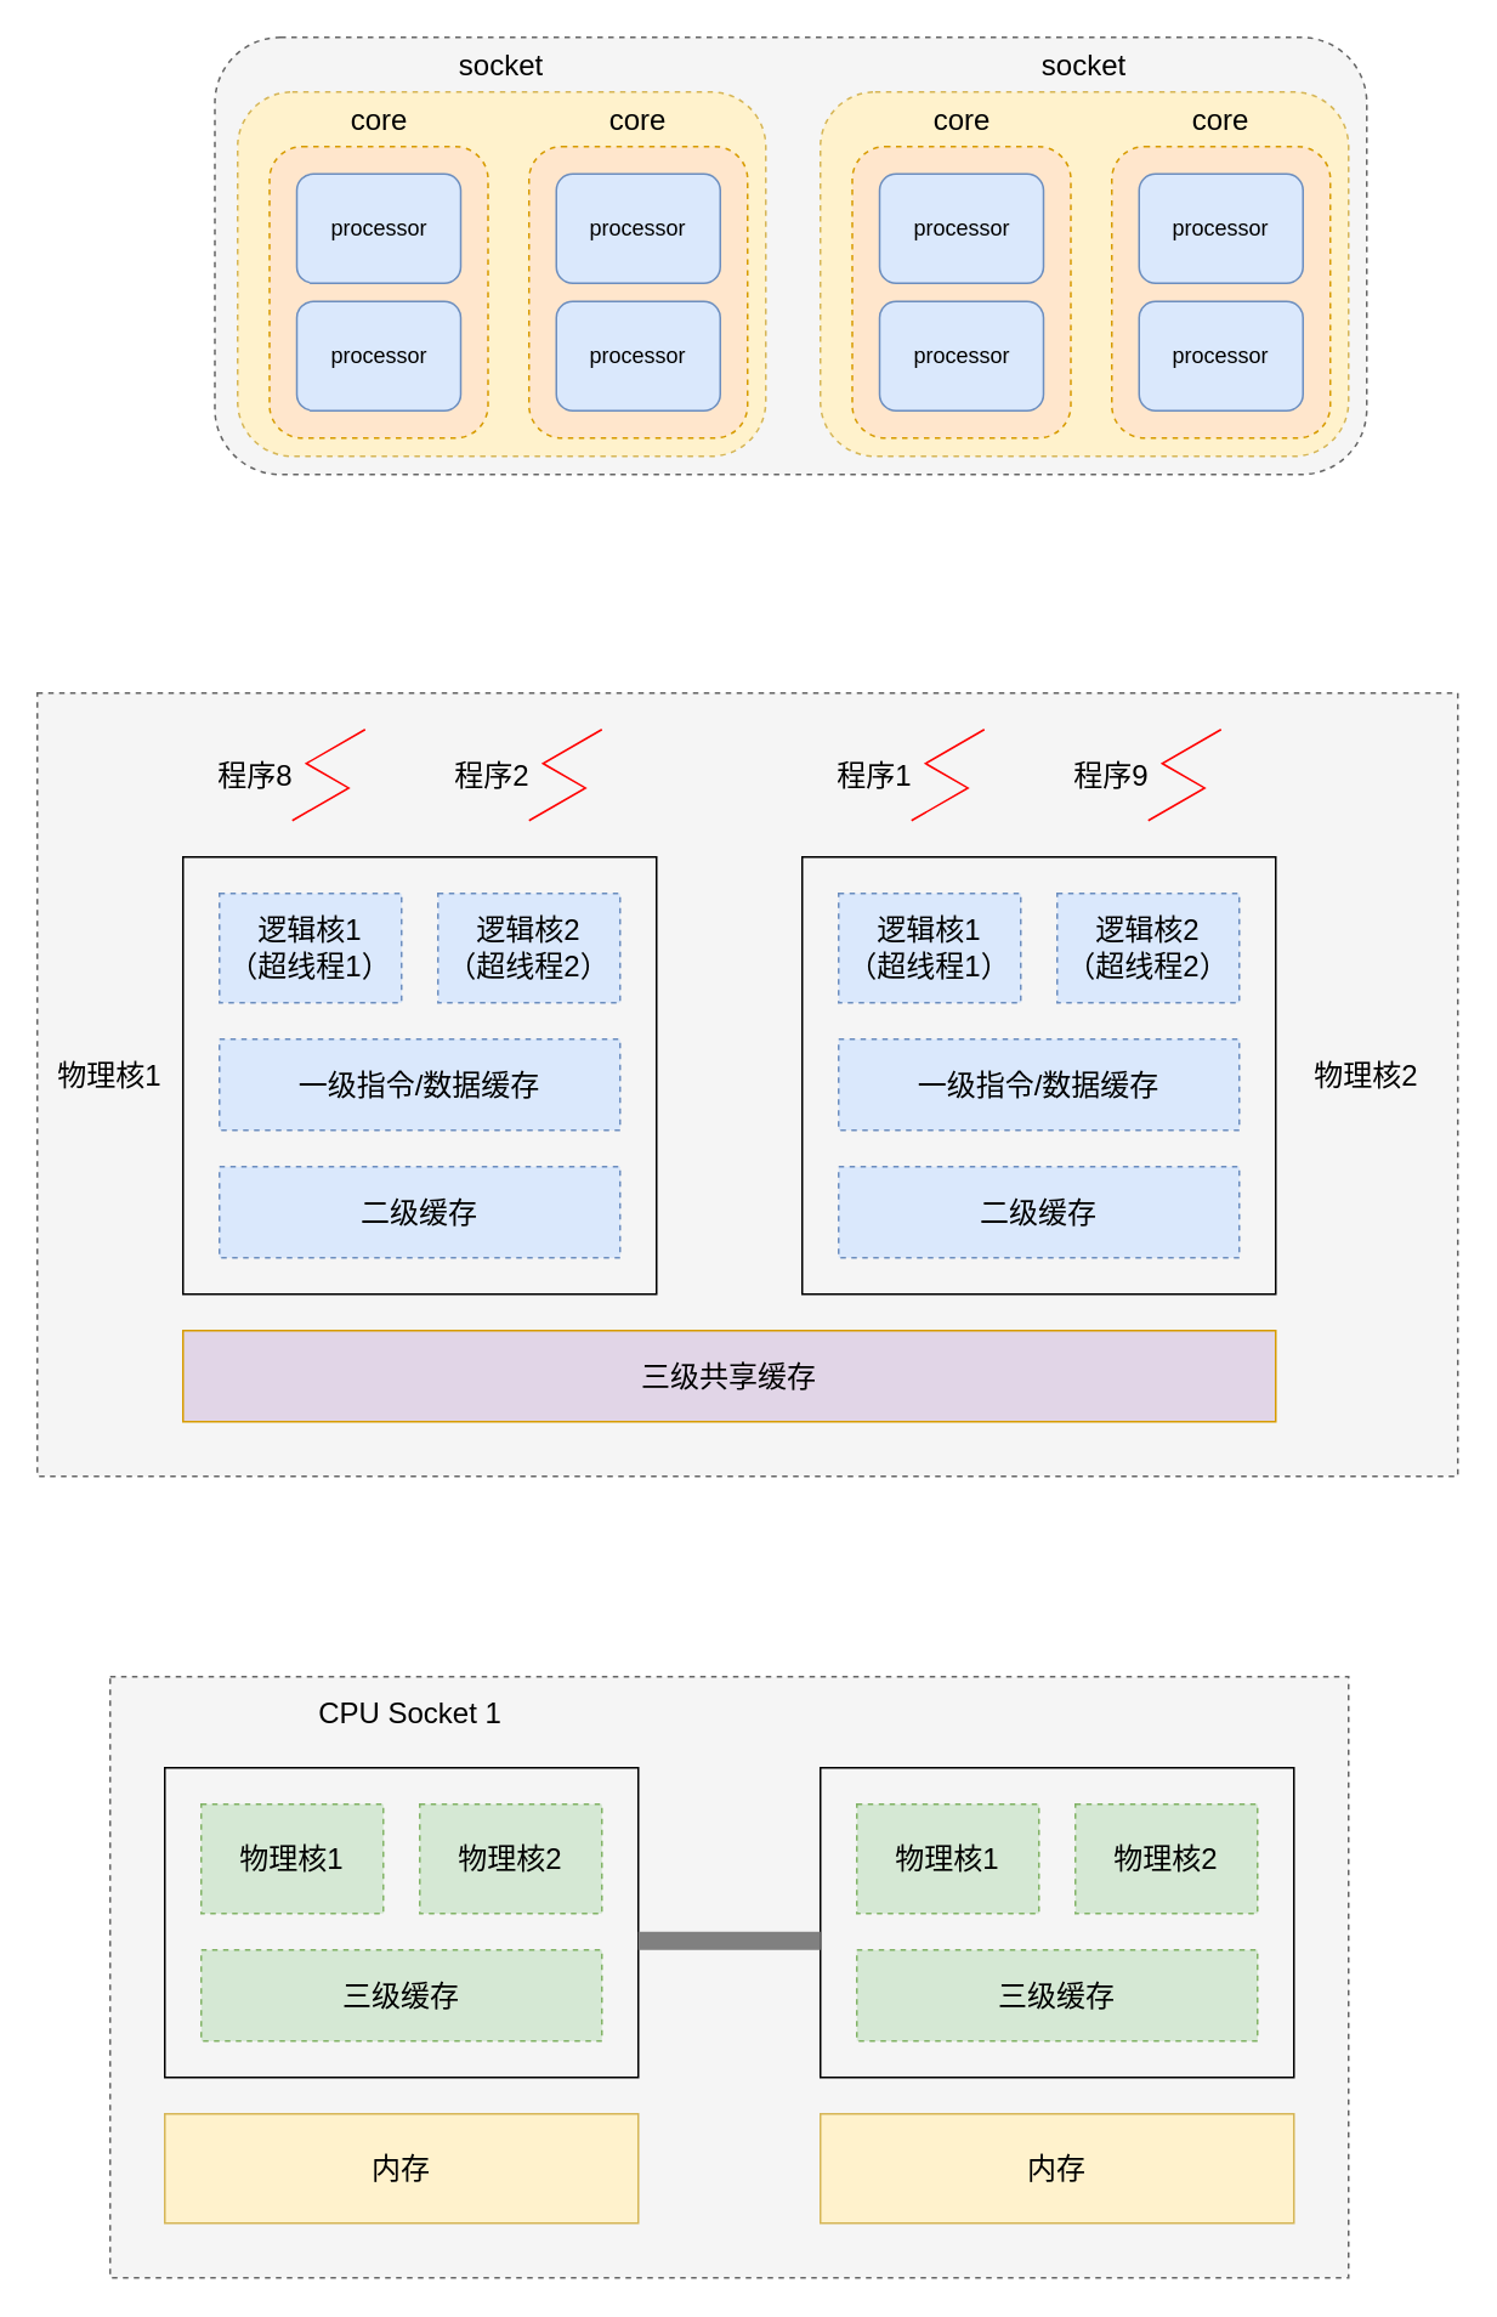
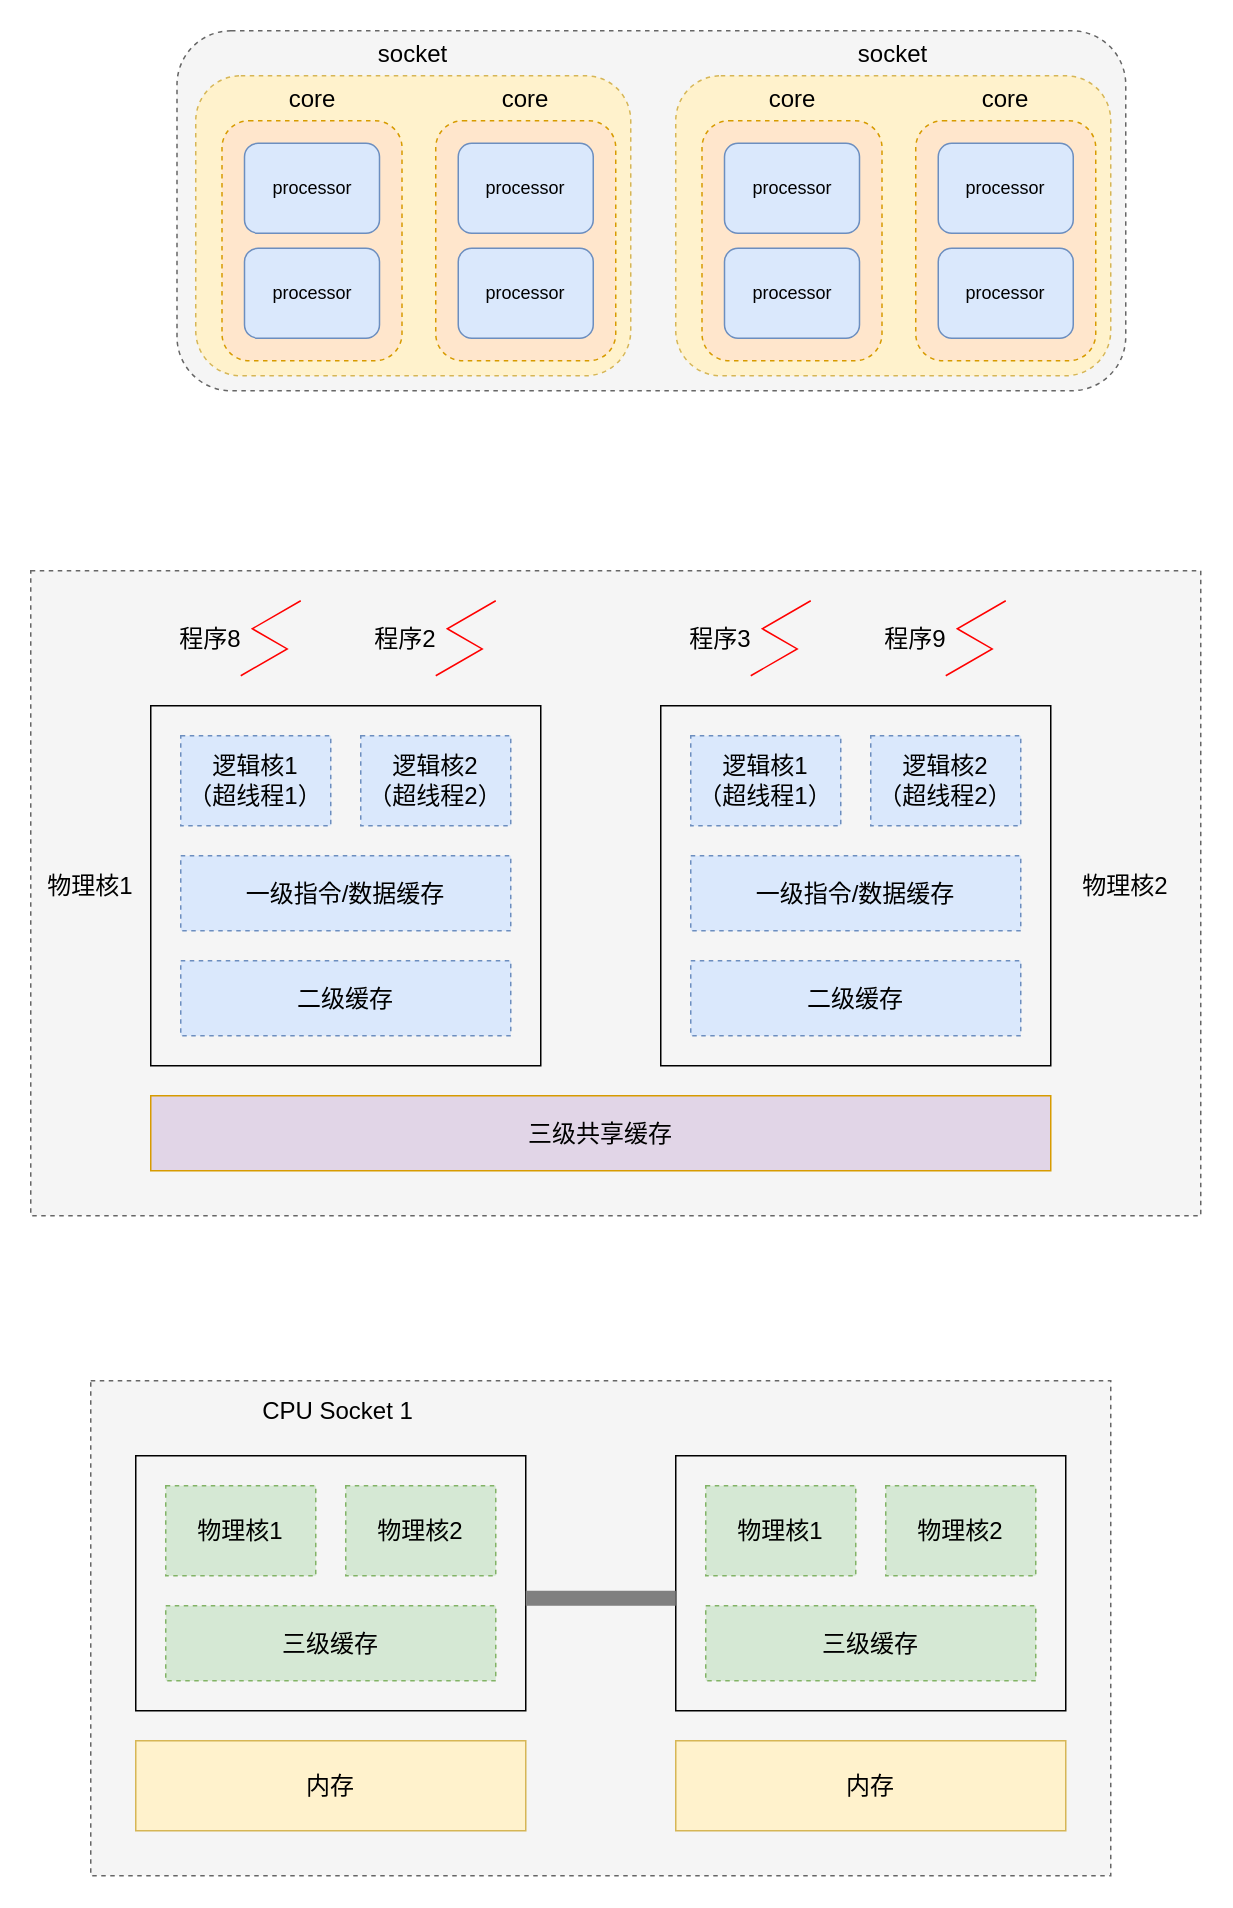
  <mxCell id="0" />
  <mxCell id="1" parent="0" />
  <mxCell id="2" value="" style="rounded=0;whiteSpace=wrap;html=1;fontSize=16;fillColor=#f5f5f5;dashed=1;fontColor=#333333;strokeColor=#666666;" vertex="1" parent="1"><mxGeometry x="20" y="380" width="780" height="430" as="geometry" /></mxCell>
  <mxCell id="3" value="" style="rounded=0;whiteSpace=wrap;html=1;fontSize=16;fillColor=none;" vertex="1" parent="1"><mxGeometry x="100" y="470" width="260" height="240" as="geometry" /></mxCell>
  <mxCell id="4" value="" style="rounded=1;whiteSpace=wrap;html=1;dashed=1;fontSize=16;fillColor=#f5f5f5;fontColor=#333333;strokeColor=#666666;" vertex="1" parent="1"><mxGeometry x="117.5" y="20" width="632.5" height="240" as="geometry" /></mxCell>
  <mxCell id="5" value="" style="rounded=1;whiteSpace=wrap;html=1;dashed=1;fillColor=#fff2cc;strokeColor=#d6b656;" vertex="1" parent="1"><mxGeometry x="130" y="50" width="290" height="200" as="geometry" /></mxCell>
  <mxCell id="6" value="" style="rounded=1;whiteSpace=wrap;html=1;fillColor=#ffe6cc;dashed=1;strokeColor=#d79b00;" vertex="1" parent="1"><mxGeometry x="147.5" y="80" width="120" height="160" as="geometry" /></mxCell>
  <mxCell id="7" value="processor" style="rounded=1;whiteSpace=wrap;html=1;fillColor=#dae8fc;strokeColor=#6c8ebf;" vertex="1" parent="1"><mxGeometry x="162.5" y="95" width="90" height="60" as="geometry" /></mxCell>
  <mxCell id="8" value="processor" style="rounded=1;whiteSpace=wrap;html=1;fillColor=#dae8fc;strokeColor=#6c8ebf;" vertex="1" parent="1"><mxGeometry x="162.5" y="165" width="90" height="60" as="geometry" /></mxCell>
  <mxCell id="9" value="" style="rounded=1;whiteSpace=wrap;html=1;fillColor=#ffe6cc;dashed=1;strokeColor=#d79b00;" vertex="1" parent="1"><mxGeometry x="290" y="80" width="120" height="160" as="geometry" /></mxCell>
  <mxCell id="10" value="processor" style="rounded=1;whiteSpace=wrap;html=1;fillColor=#dae8fc;strokeColor=#6c8ebf;" vertex="1" parent="1"><mxGeometry x="305" y="95" width="90" height="60" as="geometry" /></mxCell>
  <mxCell id="11" value="processor" style="rounded=1;whiteSpace=wrap;html=1;fillColor=#dae8fc;strokeColor=#6c8ebf;" vertex="1" parent="1"><mxGeometry x="305" y="165" width="90" height="60" as="geometry" /></mxCell>
  <mxCell id="12" value="core" style="text;html=1;strokeColor=none;fillColor=none;align=center;verticalAlign=middle;whiteSpace=wrap;rounded=0;dashed=1;fontSize=16;" vertex="1" parent="1"><mxGeometry x="177.5" y="50" width="60" height="30" as="geometry" /></mxCell>
  <mxCell id="13" value="core" style="text;html=1;strokeColor=none;fillColor=none;align=center;verticalAlign=middle;whiteSpace=wrap;rounded=0;dashed=1;fontSize=16;" vertex="1" parent="1"><mxGeometry x="320" y="50" width="60" height="30" as="geometry" /></mxCell>
  <mxCell id="14" value="socket" style="text;html=1;strokeColor=none;fillColor=none;align=center;verticalAlign=middle;whiteSpace=wrap;rounded=0;dashed=1;fontSize=16;" vertex="1" parent="1"><mxGeometry x="245" y="20" width="60" height="30" as="geometry" /></mxCell>
  <mxCell id="15" value="" style="rounded=1;whiteSpace=wrap;html=1;dashed=1;fillColor=#fff2cc;strokeColor=#d6b656;" vertex="1" parent="1"><mxGeometry x="450" y="50" width="290" height="200" as="geometry" /></mxCell>
  <mxCell id="16" value="" style="rounded=1;whiteSpace=wrap;html=1;fillColor=#ffe6cc;dashed=1;strokeColor=#d79b00;" vertex="1" parent="1"><mxGeometry x="467.5" y="80" width="120" height="160" as="geometry" /></mxCell>
  <mxCell id="17" value="processor" style="rounded=1;whiteSpace=wrap;html=1;fillColor=#dae8fc;strokeColor=#6c8ebf;" vertex="1" parent="1"><mxGeometry x="482.5" y="95" width="90" height="60" as="geometry" /></mxCell>
  <mxCell id="18" value="processor" style="rounded=1;whiteSpace=wrap;html=1;fillColor=#dae8fc;strokeColor=#6c8ebf;" vertex="1" parent="1"><mxGeometry x="482.5" y="165" width="90" height="60" as="geometry" /></mxCell>
  <mxCell id="19" value="" style="rounded=1;whiteSpace=wrap;html=1;fillColor=#ffe6cc;dashed=1;strokeColor=#d79b00;" vertex="1" parent="1"><mxGeometry x="610" y="80" width="120" height="160" as="geometry" /></mxCell>
  <mxCell id="20" value="processor" style="rounded=1;whiteSpace=wrap;html=1;fillColor=#dae8fc;strokeColor=#6c8ebf;" vertex="1" parent="1"><mxGeometry x="625" y="95" width="90" height="60" as="geometry" /></mxCell>
  <mxCell id="21" value="processor" style="rounded=1;whiteSpace=wrap;html=1;fillColor=#dae8fc;strokeColor=#6c8ebf;" vertex="1" parent="1"><mxGeometry x="625" y="165" width="90" height="60" as="geometry" /></mxCell>
  <mxCell id="22" value="core" style="text;html=1;strokeColor=none;fillColor=none;align=center;verticalAlign=middle;whiteSpace=wrap;rounded=0;dashed=1;fontSize=16;" vertex="1" parent="1"><mxGeometry x="497.5" y="50" width="60" height="30" as="geometry" /></mxCell>
  <mxCell id="23" value="core" style="text;html=1;strokeColor=none;fillColor=none;align=center;verticalAlign=middle;whiteSpace=wrap;rounded=0;dashed=1;fontSize=16;" vertex="1" parent="1"><mxGeometry x="640" y="50" width="60" height="30" as="geometry" /></mxCell>
  <mxCell id="24" value="socket" style="text;html=1;strokeColor=none;fillColor=none;align=center;verticalAlign=middle;whiteSpace=wrap;rounded=0;dashed=1;fontSize=16;" vertex="1" parent="1"><mxGeometry x="565" y="20" width="60" height="30" as="geometry" /></mxCell>
  <mxCell id="25" value="逻辑核1&lt;br&gt;（超线程1）" style="rounded=0;whiteSpace=wrap;html=1;dashed=1;fontSize=16;fillColor=#dae8fc;strokeColor=#6c8ebf;" vertex="1" parent="1"><mxGeometry x="120" y="490" width="100" height="60" as="geometry" /></mxCell>
  <mxCell id="26" value="逻辑核2&lt;br&gt;（超线程2）" style="rounded=0;whiteSpace=wrap;html=1;dashed=1;fontSize=16;fillColor=#dae8fc;strokeColor=#6c8ebf;" vertex="1" parent="1"><mxGeometry x="240" y="490" width="100" height="60" as="geometry" /></mxCell>
  <mxCell id="27" value="一级指令/数据缓存" style="rounded=0;whiteSpace=wrap;html=1;dashed=1;fontSize=16;fillColor=#dae8fc;strokeColor=#6c8ebf;" vertex="1" parent="1"><mxGeometry x="120" y="570" width="220" height="50" as="geometry" /></mxCell>
  <mxCell id="28" value="二级缓存" style="rounded=0;whiteSpace=wrap;html=1;dashed=1;fontSize=16;fillColor=#dae8fc;strokeColor=#6c8ebf;" vertex="1" parent="1"><mxGeometry x="120" y="640" width="220" height="50" as="geometry" /></mxCell>
  <mxCell id="29" value="物理核1" style="text;html=1;strokeColor=none;fillColor=none;align=center;verticalAlign=middle;whiteSpace=wrap;rounded=0;fontSize=16;" vertex="1" parent="1"><mxGeometry x="30" y="575" width="60" height="30" as="geometry" /></mxCell>
  <mxCell id="30" value="" style="edgeStyle=isometricEdgeStyle;endArrow=none;html=1;rounded=0;fontSize=16;strokeColor=#FF0000;" edge="1" parent="1"><mxGeometry width="50" height="100" relative="1" as="geometry"><mxPoint x="160" y="450" as="sourcePoint" /><mxPoint x="200" y="400" as="targetPoint" /><Array as="points"><mxPoint x="170" y="420" /></Array></mxGeometry></mxCell>
  <mxCell id="31" value="程序8" style="text;html=1;strokeColor=none;fillColor=none;align=center;verticalAlign=middle;whiteSpace=wrap;rounded=0;fontSize=16;" vertex="1" parent="1"><mxGeometry x="110" y="410" width="60" height="30" as="geometry" /></mxCell>
  <mxCell id="32" value="" style="edgeStyle=isometricEdgeStyle;endArrow=none;html=1;rounded=0;fontSize=16;strokeColor=#FF0000;" edge="1" parent="1"><mxGeometry width="50" height="100" relative="1" as="geometry"><mxPoint x="290" y="450" as="sourcePoint" /><mxPoint x="330" y="400" as="targetPoint" /><Array as="points"><mxPoint x="300" y="420" /></Array></mxGeometry></mxCell>
  <mxCell id="33" value="程序2" style="text;html=1;strokeColor=none;fillColor=none;align=center;verticalAlign=middle;whiteSpace=wrap;rounded=0;fontSize=16;" vertex="1" parent="1"><mxGeometry x="240" y="410" width="60" height="30" as="geometry" /></mxCell>
  <mxCell id="34" value="" style="rounded=0;whiteSpace=wrap;html=1;fontSize=16;fillColor=none;" vertex="1" parent="1"><mxGeometry x="440" y="470" width="260" height="240" as="geometry" /></mxCell>
  <mxCell id="35" value="逻辑核1&lt;br&gt;（超线程1）" style="rounded=0;whiteSpace=wrap;html=1;dashed=1;fontSize=16;fillColor=#dae8fc;strokeColor=#6c8ebf;" vertex="1" parent="1"><mxGeometry x="460" y="490" width="100" height="60" as="geometry" /></mxCell>
  <mxCell id="36" value="逻辑核2&lt;br&gt;（超线程2）" style="rounded=0;whiteSpace=wrap;html=1;dashed=1;fontSize=16;fillColor=#dae8fc;strokeColor=#6c8ebf;" vertex="1" parent="1"><mxGeometry x="580" y="490" width="100" height="60" as="geometry" /></mxCell>
  <mxCell id="37" value="一级指令/数据缓存" style="rounded=0;whiteSpace=wrap;html=1;dashed=1;fontSize=16;fillColor=#dae8fc;strokeColor=#6c8ebf;" vertex="1" parent="1"><mxGeometry x="460" y="570" width="220" height="50" as="geometry" /></mxCell>
  <mxCell id="38" value="二级缓存" style="rounded=0;whiteSpace=wrap;html=1;dashed=1;fontSize=16;fillColor=#dae8fc;strokeColor=#6c8ebf;" vertex="1" parent="1"><mxGeometry x="460" y="640" width="220" height="50" as="geometry" /></mxCell>
  <mxCell id="39" value="物理核2" style="text;html=1;strokeColor=none;fillColor=none;align=center;verticalAlign=middle;whiteSpace=wrap;rounded=0;fontSize=16;" vertex="1" parent="1"><mxGeometry x="720" y="575" width="60" height="30" as="geometry" /></mxCell>
  <mxCell id="40" value="" style="edgeStyle=isometricEdgeStyle;endArrow=none;html=1;rounded=0;fontSize=16;strokeColor=#FF0000;" edge="1" parent="1"><mxGeometry width="50" height="100" relative="1" as="geometry"><mxPoint x="500" y="450" as="sourcePoint" /><mxPoint x="540" y="400" as="targetPoint" /><Array as="points"><mxPoint x="510" y="420" /></Array></mxGeometry></mxCell>
- <mxCell id="41" value="程序1" style="text;html=1;strokeColor=none;fillColor=none;align=center;verticalAlign=middle;whiteSpace=wrap;rounded=0;fontSize=16;" vertex="1" parent="1"><mxGeometry x="450" y="410" width="60" height="30" as="geometry" /></mxCell>
+ <mxCell id="41" value="程序3" style="text;html=1;strokeColor=none;fillColor=none;align=center;verticalAlign=middle;whiteSpace=wrap;rounded=0;fontSize=16;" vertex="1" parent="1"><mxGeometry x="450" y="410" width="60" height="30" as="geometry" /></mxCell>
  <mxCell id="42" value="" style="edgeStyle=isometricEdgeStyle;endArrow=none;html=1;rounded=0;fontSize=16;strokeColor=#FF0000;" edge="1" parent="1"><mxGeometry width="50" height="100" relative="1" as="geometry"><mxPoint x="630" y="450" as="sourcePoint" /><mxPoint x="670" y="400" as="targetPoint" /><Array as="points"><mxPoint x="640" y="420" /></Array></mxGeometry></mxCell>
  <mxCell id="43" value="程序9" style="text;html=1;strokeColor=none;fillColor=none;align=center;verticalAlign=middle;whiteSpace=wrap;rounded=0;fontSize=16;" vertex="1" parent="1"><mxGeometry x="580" y="410" width="60" height="30" as="geometry" /></mxCell>
  <mxCell id="44" value="三级共享缓存" style="rounded=0;whiteSpace=wrap;html=1;fontSize=16;fillColor=#e1d5e7;strokeColor=#d79b00;" vertex="1" parent="1"><mxGeometry x="100" y="730" width="600" height="50" as="geometry" /></mxCell>
  <mxCell id="45" value="" style="rounded=0;whiteSpace=wrap;html=1;fontSize=16;fillColor=#f5f5f5;dashed=1;fontColor=#333333;strokeColor=#666666;" vertex="1" parent="1"><mxGeometry x="60" y="920" width="680" height="330" as="geometry" /></mxCell>
  <mxCell id="46" value="" style="rounded=0;whiteSpace=wrap;html=1;fontSize=16;fillColor=none;" vertex="1" parent="1"><mxGeometry x="90" y="970" width="260" height="170" as="geometry" /></mxCell>
  <mxCell id="47" value="物理核1" style="rounded=0;whiteSpace=wrap;html=1;dashed=1;fontSize=16;fillColor=#d5e8d4;strokeColor=#82b366;" vertex="1" parent="1"><mxGeometry x="110" y="990" width="100" height="60" as="geometry" /></mxCell>
  <mxCell id="48" value="物理核2" style="rounded=0;whiteSpace=wrap;html=1;dashed=1;fontSize=16;fillColor=#d5e8d4;strokeColor=#82b366;" vertex="1" parent="1"><mxGeometry x="230" y="990" width="100" height="60" as="geometry" /></mxCell>
  <mxCell id="49" value="三级缓存" style="rounded=0;whiteSpace=wrap;html=1;dashed=1;fontSize=16;fillColor=#d5e8d4;strokeColor=#82b366;" vertex="1" parent="1"><mxGeometry x="110" y="1070" width="220" height="50" as="geometry" /></mxCell>
  <mxCell id="50" value="CPU Socket 1" style="text;html=1;strokeColor=none;fillColor=none;align=center;verticalAlign=middle;whiteSpace=wrap;rounded=0;fontSize=16;" vertex="1" parent="1"><mxGeometry x="170" y="925" width="110" height="30" as="geometry" /></mxCell>
  <mxCell id="51" value="内存" style="rounded=0;whiteSpace=wrap;html=1;fontSize=16;fillColor=#fff2cc;strokeColor=#d6b656;" vertex="1" parent="1"><mxGeometry x="90" y="1160" width="260" height="60" as="geometry" /></mxCell>
  <mxCell id="52" value="" style="rounded=0;whiteSpace=wrap;html=1;fontSize=16;fillColor=none;" vertex="1" parent="1"><mxGeometry x="450" y="970" width="260" height="170" as="geometry" /></mxCell>
  <mxCell id="53" value="物理核1" style="rounded=0;whiteSpace=wrap;html=1;dashed=1;fontSize=16;fillColor=#d5e8d4;strokeColor=#82b366;" vertex="1" parent="1"><mxGeometry x="470" y="990" width="100" height="60" as="geometry" /></mxCell>
  <mxCell id="54" value="物理核2" style="rounded=0;whiteSpace=wrap;html=1;dashed=1;fontSize=16;fillColor=#d5e8d4;strokeColor=#82b366;" vertex="1" parent="1"><mxGeometry x="590" y="990" width="100" height="60" as="geometry" /></mxCell>
  <mxCell id="55" value="三级缓存" style="rounded=0;whiteSpace=wrap;html=1;dashed=1;fontSize=16;fillColor=#d5e8d4;strokeColor=#82b366;" vertex="1" parent="1"><mxGeometry x="470" y="1070" width="220" height="50" as="geometry" /></mxCell>
  <mxCell id="56" value="内存" style="rounded=0;whiteSpace=wrap;html=1;fontSize=16;fillColor=#fff2cc;strokeColor=#d6b656;" vertex="1" parent="1"><mxGeometry x="450" y="1160" width="260" height="60" as="geometry" /></mxCell>
  <mxCell id="57" value="" style="rounded=0;whiteSpace=wrap;html=1;dashed=1;fontSize=16;fillColor=#808080;strokeColor=none;" vertex="1" parent="1"><mxGeometry x="350" y="1060" width="100" height="10" as="geometry" /></mxCell>
